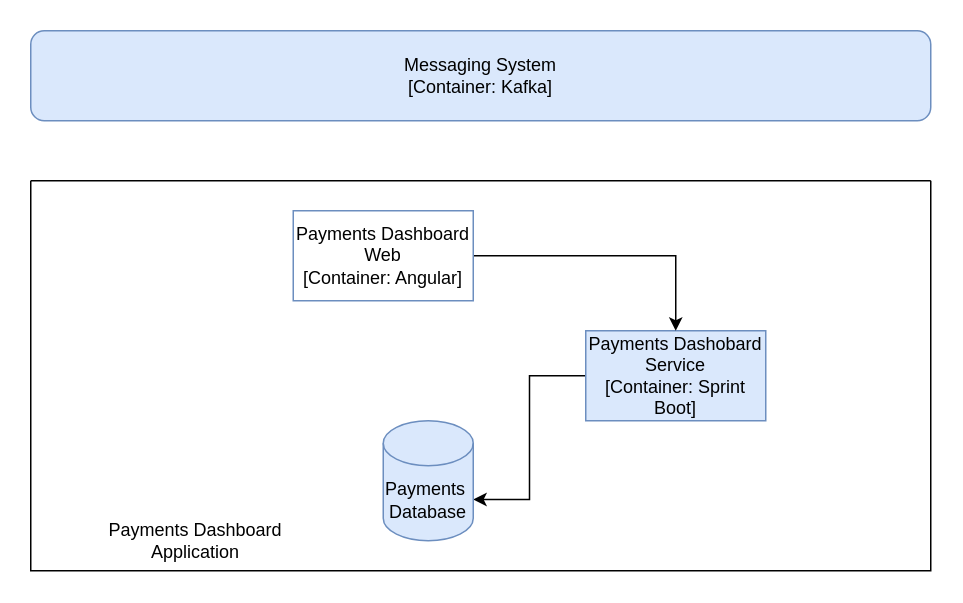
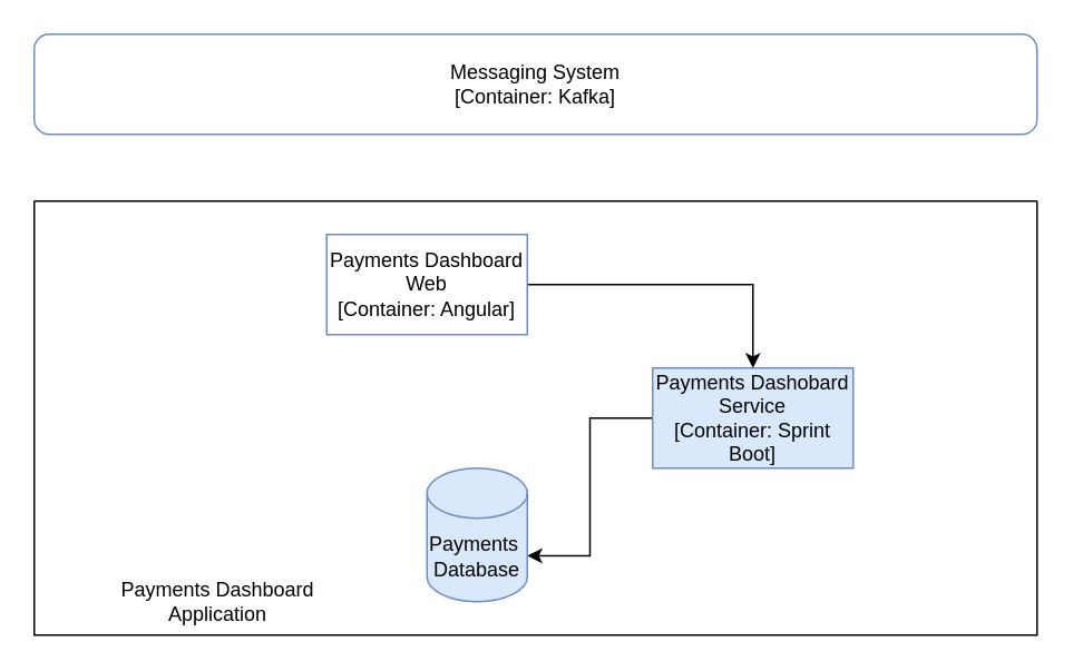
  <mxCell id="0" />
  <mxCell id="1" parent="0" />
  <mxCell id="2" value="" style="swimlane;startSize=0;" vertex="1" parent="1"><mxGeometry x="20" y="120" width="600" height="260" as="geometry" /></mxCell>
  <mxCell id="3" style="edgeStyle=orthogonalEdgeStyle;rounded=0;orthogonalLoop=1;jettySize=auto;html=1;entryX=1;entryY=0;entryDx=0;entryDy=52.5;entryPerimeter=0;" edge="1" parent="2" source="4" target="5"><mxGeometry relative="1" as="geometry" /></mxCell>
  <mxCell id="4" value="Payments Dashobard Service&lt;br&gt;[Container: Sprint Boot]" style="rounded=0;whiteSpace=wrap;html=1;fillColor=#dae8fc;strokeColor=#6c8ebf;" vertex="1" parent="2"><mxGeometry x="370" y="100" width="120" height="60" as="geometry" /></mxCell>
  <mxCell id="5" value="&lt;span&gt;Payments&amp;nbsp; Database&lt;/span&gt;" style="shape=cylinder3;whiteSpace=wrap;html=1;boundedLbl=1;backgroundOutline=1;size=15;fillColor=#dae8fc;strokeColor=#6c8ebf;" vertex="1" parent="2"><mxGeometry x="235" y="160" width="60" height="80" as="geometry" /></mxCell>
  <mxCell id="6" style="edgeStyle=orthogonalEdgeStyle;rounded=0;orthogonalLoop=1;jettySize=auto;html=1;entryX=0.5;entryY=0;entryDx=0;entryDy=0;" edge="1" parent="2" source="7" target="4"><mxGeometry relative="1" as="geometry" /></mxCell>
  <mxCell id="7" value="Payments Dashboard Web&lt;br&gt;[Container: Angular]" style="rounded=0;whiteSpace=wrap;html=1;fillColor=#ffffff;strokeColor=#6c8ebf;" vertex="1" parent="2"><mxGeometry x="175" y="20" width="120" height="60" as="geometry" /></mxCell>
  <mxCell id="8" value="Payments Dashboard Application" style="text;html=1;strokeColor=none;fillColor=none;align=center;verticalAlign=middle;whiteSpace=wrap;rounded=0;" vertex="1" parent="2"><mxGeometry x="45" y="230" width="130" height="20" as="geometry" /></mxCell>
- <mxCell id="9" value="Messaging System&lt;br&gt;[Container: Kafka]" style="rounded=1;whiteSpace=wrap;html=1;fillColor=#dae8fc;strokeColor=#6c8ebf;" vertex="1" parent="1"><mxGeometry x="20" y="20" width="600" height="60" as="geometry" /></mxCell>
+ <mxCell id="9" value="Messaging System&lt;br&gt;[Container: Kafka]" style="rounded=1;whiteSpace=wrap;html=1;fillColor=#ffffff;strokeColor=#6c8ebf;" vertex="1" parent="1"><mxGeometry x="20" y="20" width="600" height="60" as="geometry" /></mxCell>
